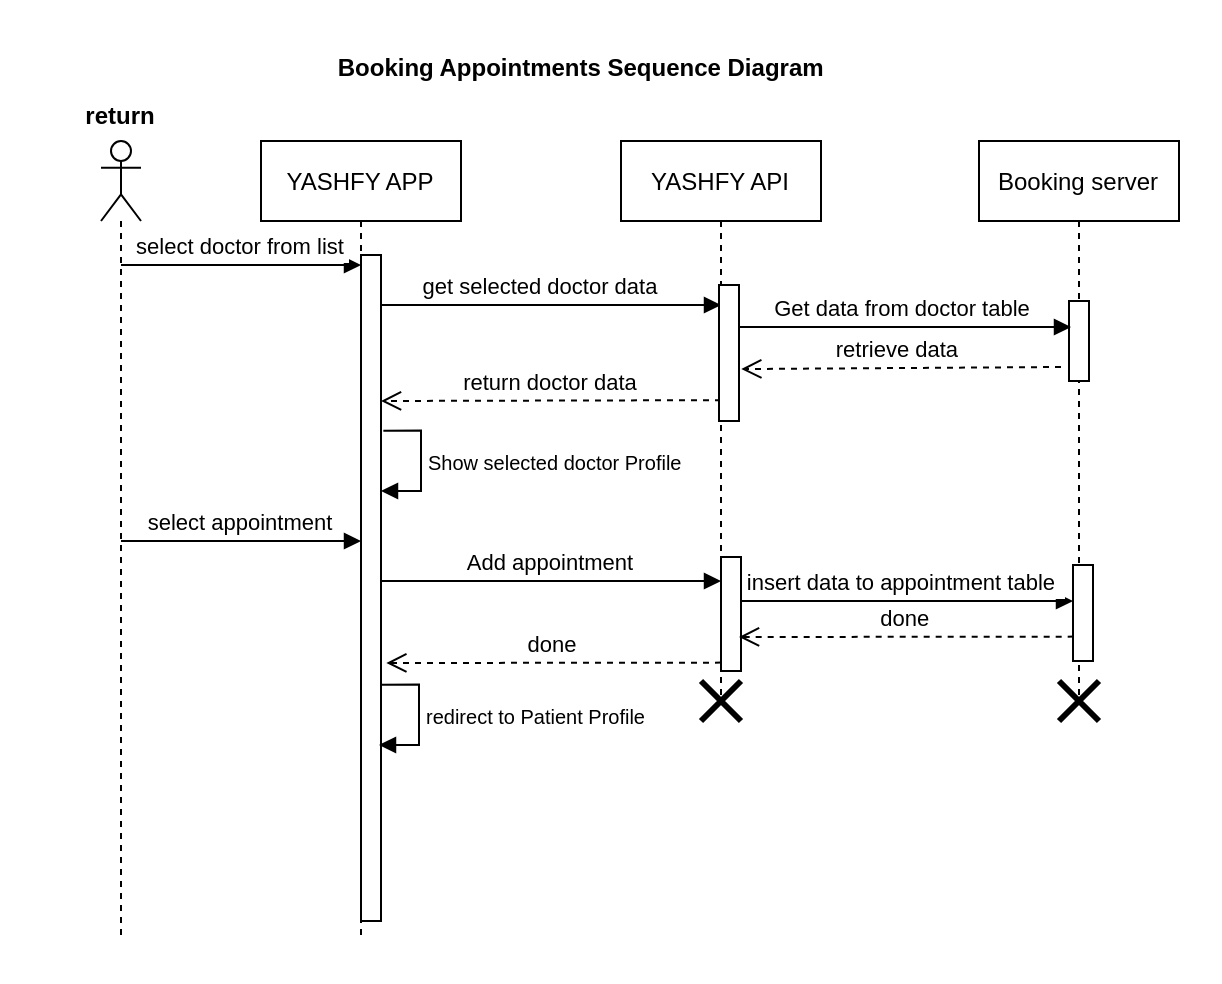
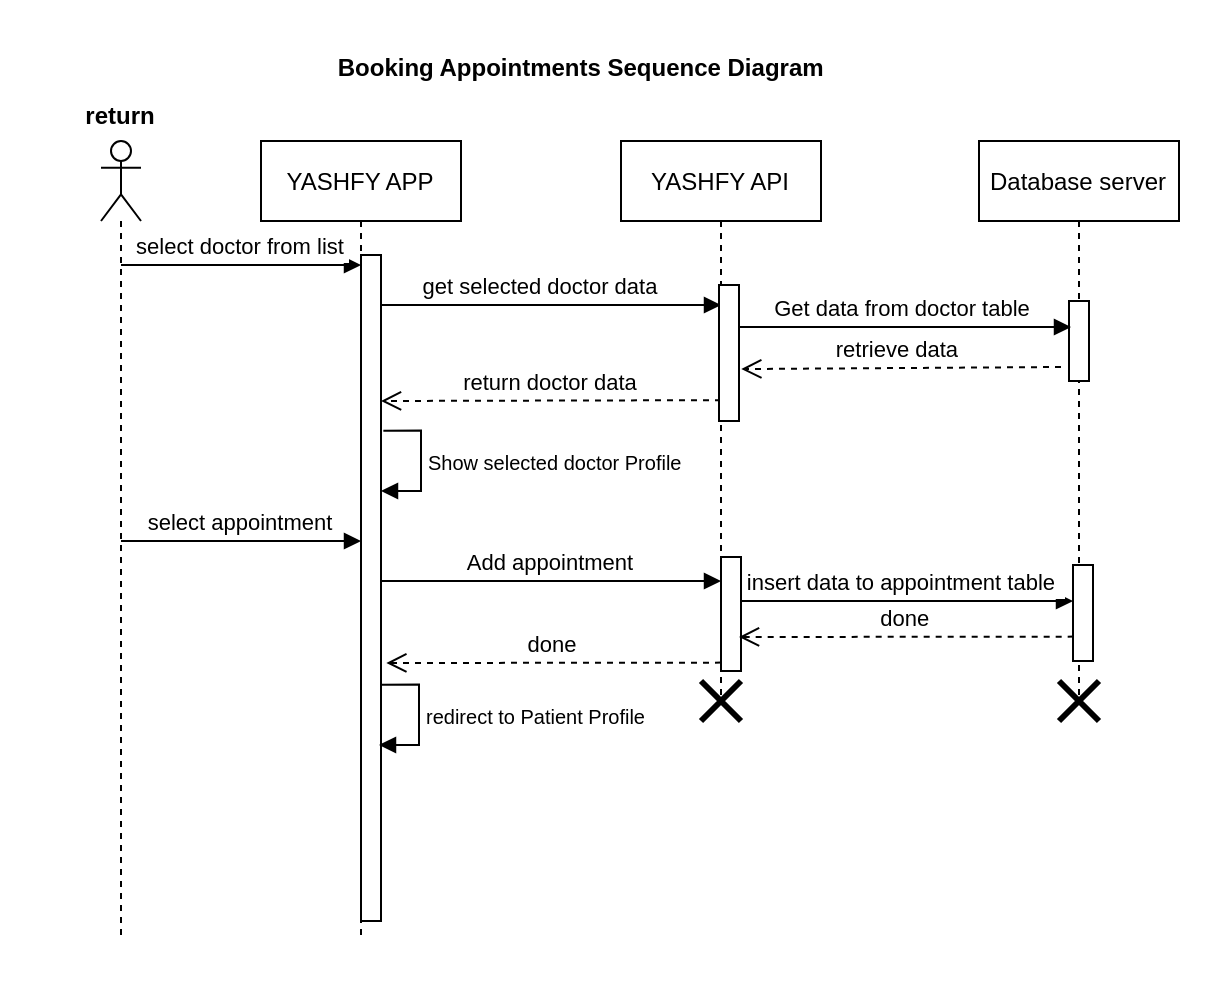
  <mxCell id="0" />
  <mxCell id="1" parent="0" />
  <mxCell id="2" value="YASHFY APP" style="shape=umlLifeline;perimeter=lifelinePerimeter;container=1;collapsible=0;recursiveResize=0;rounded=0;shadow=0;strokeWidth=1;" parent="1" vertex="1"><mxGeometry x="130" y="70" width="100" height="400" as="geometry" /></mxCell>
  <mxCell id="3" value="get selected doctor data" style="verticalAlign=bottom;endArrow=block;shadow=0;strokeWidth=1;" parent="2" edge="1"><mxGeometry relative="1" as="geometry"><mxPoint x="50" y="82" as="sourcePoint" /><mxPoint x="230" y="82" as="targetPoint" /></mxGeometry></mxCell>
  <mxCell id="4" value="" style="html=1;points=[];perimeter=orthogonalPerimeter;" parent="2" vertex="1"><mxGeometry x="50" y="57" width="10" height="333" as="geometry" /></mxCell>
  <mxCell id="5" value="&lt;font style=&quot;font-size: 10px&quot;&gt;Show selected doctor Profile&lt;/font&gt;" style="edgeStyle=orthogonalEdgeStyle;html=1;align=left;spacingLeft=2;endArrow=block;rounded=0;entryX=1;entryY=0;exitX=1.117;exitY=0.096;exitDx=0;exitDy=0;exitPerimeter=0;" parent="2" edge="1"><mxGeometry relative="1" as="geometry"><mxPoint x="61.17" y="144.84" as="sourcePoint" /><Array as="points"><mxPoint x="80" y="145" /><mxPoint x="80" y="175" /></Array><mxPoint x="60" y="175" as="targetPoint" /></mxGeometry></mxCell>
  <mxCell id="6" value="YASHFY API" style="shape=umlLifeline;perimeter=lifelinePerimeter;container=1;collapsible=0;recursiveResize=0;rounded=0;shadow=0;strokeWidth=1;" parent="1" vertex="1"><mxGeometry x="310" y="70" width="100" height="280" as="geometry" /></mxCell>
  <mxCell id="7" value="" style="shape=umlLifeline;participant=umlActor;perimeter=lifelinePerimeter;whiteSpace=wrap;html=1;container=1;collapsible=0;recursiveResize=0;verticalAlign=top;spacingTop=36;outlineConnect=0;" parent="1" vertex="1"><mxGeometry x="50" y="70" width="20" height="400" as="geometry" /></mxCell>
  <mxCell id="8" value="select doctor from list" style="verticalAlign=bottom;endArrow=block;shadow=0;strokeWidth=1;" parent="1" edge="1"><mxGeometry relative="1" as="geometry"><mxPoint x="60" y="132" as="sourcePoint" /><mxPoint x="180" y="132" as="targetPoint" /></mxGeometry></mxCell>
- <mxCell id="9" value="Booking server" style="shape=umlLifeline;perimeter=lifelinePerimeter;container=1;collapsible=0;recursiveResize=0;rounded=0;shadow=0;strokeWidth=1;" parent="1" vertex="1"><mxGeometry x="489" y="70" width="100" height="280" as="geometry" /></mxCell>
+ <mxCell id="9" value="Database server" style="shape=umlLifeline;perimeter=lifelinePerimeter;container=1;collapsible=0;recursiveResize=0;rounded=0;shadow=0;strokeWidth=1;" parent="1" vertex="1"><mxGeometry x="489" y="70" width="100" height="280" as="geometry" /></mxCell>
  <mxCell id="10" value="" style="html=1;points=[];perimeter=orthogonalPerimeter;" parent="9" vertex="1"><mxGeometry x="45" y="80" width="10" height="40" as="geometry" /></mxCell>
  <mxCell id="11" value="Get data from doctor table" style="verticalAlign=bottom;endArrow=block;entryX=0;entryY=0;shadow=0;strokeWidth=1;startArrow=none;" parent="1" edge="1"><mxGeometry relative="1" as="geometry"><mxPoint x="367" y="163" as="sourcePoint" /><mxPoint x="535" y="163" as="targetPoint" /></mxGeometry></mxCell>
  <mxCell id="12" value="retrieve data " style="verticalAlign=bottom;endArrow=open;dashed=1;endSize=8;exitX=0;exitY=0.95;shadow=0;strokeWidth=1;entryX=1.114;entryY=0.618;entryDx=0;entryDy=0;entryPerimeter=0;" parent="1" target="14" edge="1"><mxGeometry relative="1" as="geometry"><mxPoint x="360" y="183" as="targetPoint" /><mxPoint x="530" y="183" as="sourcePoint" /></mxGeometry></mxCell>
  <mxCell id="13" value="return doctor data" style="verticalAlign=bottom;endArrow=open;dashed=1;endSize=8;exitX=0;exitY=0.95;shadow=0;strokeWidth=1;" parent="1" edge="1"><mxGeometry relative="1" as="geometry"><mxPoint x="190" y="200" as="targetPoint" /><mxPoint x="360" y="199.58" as="sourcePoint" /></mxGeometry></mxCell>
  <mxCell id="14" value="" style="html=1;points=[];perimeter=orthogonalPerimeter;" parent="1" vertex="1"><mxGeometry x="359" y="142" width="10" height="68" as="geometry" /></mxCell>
  <mxCell id="15" value="Booking Appointments Sequence Diagram " style="text;align=center;fontStyle=1;verticalAlign=middle;spacingLeft=3;spacingRight=3;strokeColor=none;rotatable=0;points=[[0,0.5],[1,0.5]];portConstraint=eastwest;" parent="1" vertex="1"><mxGeometry x="252" y="20" width="80" height="26" as="geometry" /></mxCell>
  <mxCell id="16" value="return" style="text;align=center;fontStyle=1;verticalAlign=middle;spacingLeft=3;spacingRight=3;strokeColor=none;rotatable=0;points=[[0,0.5],[1,0.5]];portConstraint=eastwest;" parent="1" vertex="1"><mxGeometry x="20" y="44" width="80" height="26" as="geometry" /></mxCell>
  <mxCell id="17" value="select appointment" style="verticalAlign=bottom;endArrow=block;shadow=0;strokeWidth=1;" parent="1" edge="1"><mxGeometry relative="1" as="geometry"><mxPoint x="60" y="270" as="sourcePoint" /><mxPoint x="180" y="270" as="targetPoint" /></mxGeometry></mxCell>
  <mxCell id="18" value="Add appointment" style="verticalAlign=bottom;endArrow=block;shadow=0;strokeWidth=1;" parent="1" edge="1"><mxGeometry relative="1" as="geometry"><mxPoint x="190" y="290" as="sourcePoint" /><mxPoint x="360" y="290" as="targetPoint" /></mxGeometry></mxCell>
  <mxCell id="19" value="" style="html=1;points=[];perimeter=orthogonalPerimeter;" parent="1" vertex="1"><mxGeometry x="536" y="282" width="10" height="48" as="geometry" /></mxCell>
  <mxCell id="20" value="insert data to appointment table " style="verticalAlign=bottom;endArrow=block;entryX=0;entryY=0;shadow=0;strokeWidth=1;startArrow=none;" parent="1" edge="1"><mxGeometry relative="1" as="geometry"><mxPoint x="368" y="300" as="sourcePoint" /><mxPoint x="536" y="300" as="targetPoint" /></mxGeometry></mxCell>
  <mxCell id="21" value="" style="html=1;points=[];perimeter=orthogonalPerimeter;" parent="1" vertex="1"><mxGeometry x="360" y="278" width="10" height="57" as="geometry" /></mxCell>
  <mxCell id="22" value="done" style="verticalAlign=bottom;endArrow=open;dashed=1;endSize=8;exitX=0.034;exitY=0.746;shadow=0;strokeWidth=1;entryX=1.114;entryY=0.618;entryDx=0;entryDy=0;entryPerimeter=0;exitDx=0;exitDy=0;exitPerimeter=0;" parent="1" edge="1"><mxGeometry relative="1" as="geometry"><mxPoint x="369" y="318.004" as="targetPoint" /><mxPoint x="536.34" y="317.808" as="sourcePoint" /></mxGeometry></mxCell>
  <mxCell id="23" value="done" style="verticalAlign=bottom;endArrow=open;dashed=1;endSize=8;exitX=0.034;exitY=0.746;shadow=0;strokeWidth=1;entryX=1.114;entryY=0.618;entryDx=0;entryDy=0;entryPerimeter=0;exitDx=0;exitDy=0;exitPerimeter=0;" parent="1" edge="1"><mxGeometry relative="1" as="geometry"><mxPoint x="192.66" y="331.004" as="targetPoint" /><mxPoint x="360" y="330.808" as="sourcePoint" /></mxGeometry></mxCell>
  <mxCell id="24" value="&lt;font style=&quot;font-size: 10px&quot;&gt;redirect to Patient Profile&lt;/font&gt;" style="edgeStyle=orthogonalEdgeStyle;html=1;align=left;spacingLeft=2;endArrow=block;rounded=0;entryX=1;entryY=0;exitX=1.117;exitY=0.096;exitDx=0;exitDy=0;exitPerimeter=0;" parent="1" edge="1"><mxGeometry relative="1" as="geometry"><mxPoint x="190.17" y="341.84" as="sourcePoint" /><Array as="points"><mxPoint x="209" y="342" /><mxPoint x="209" y="372" /></Array><mxPoint x="189" y="372" as="targetPoint" /></mxGeometry></mxCell>
  <mxCell id="25" value="" style="shape=umlDestroy;whiteSpace=wrap;html=1;strokeWidth=3;fontSize=10;" parent="1" vertex="1"><mxGeometry x="529" y="340" width="20" height="20" as="geometry" /></mxCell>
  <mxCell id="26" value="" style="shape=umlDestroy;whiteSpace=wrap;html=1;strokeWidth=3;fontSize=10;" parent="1" vertex="1"><mxGeometry x="350" y="340" width="20" height="20" as="geometry" /></mxCell>
